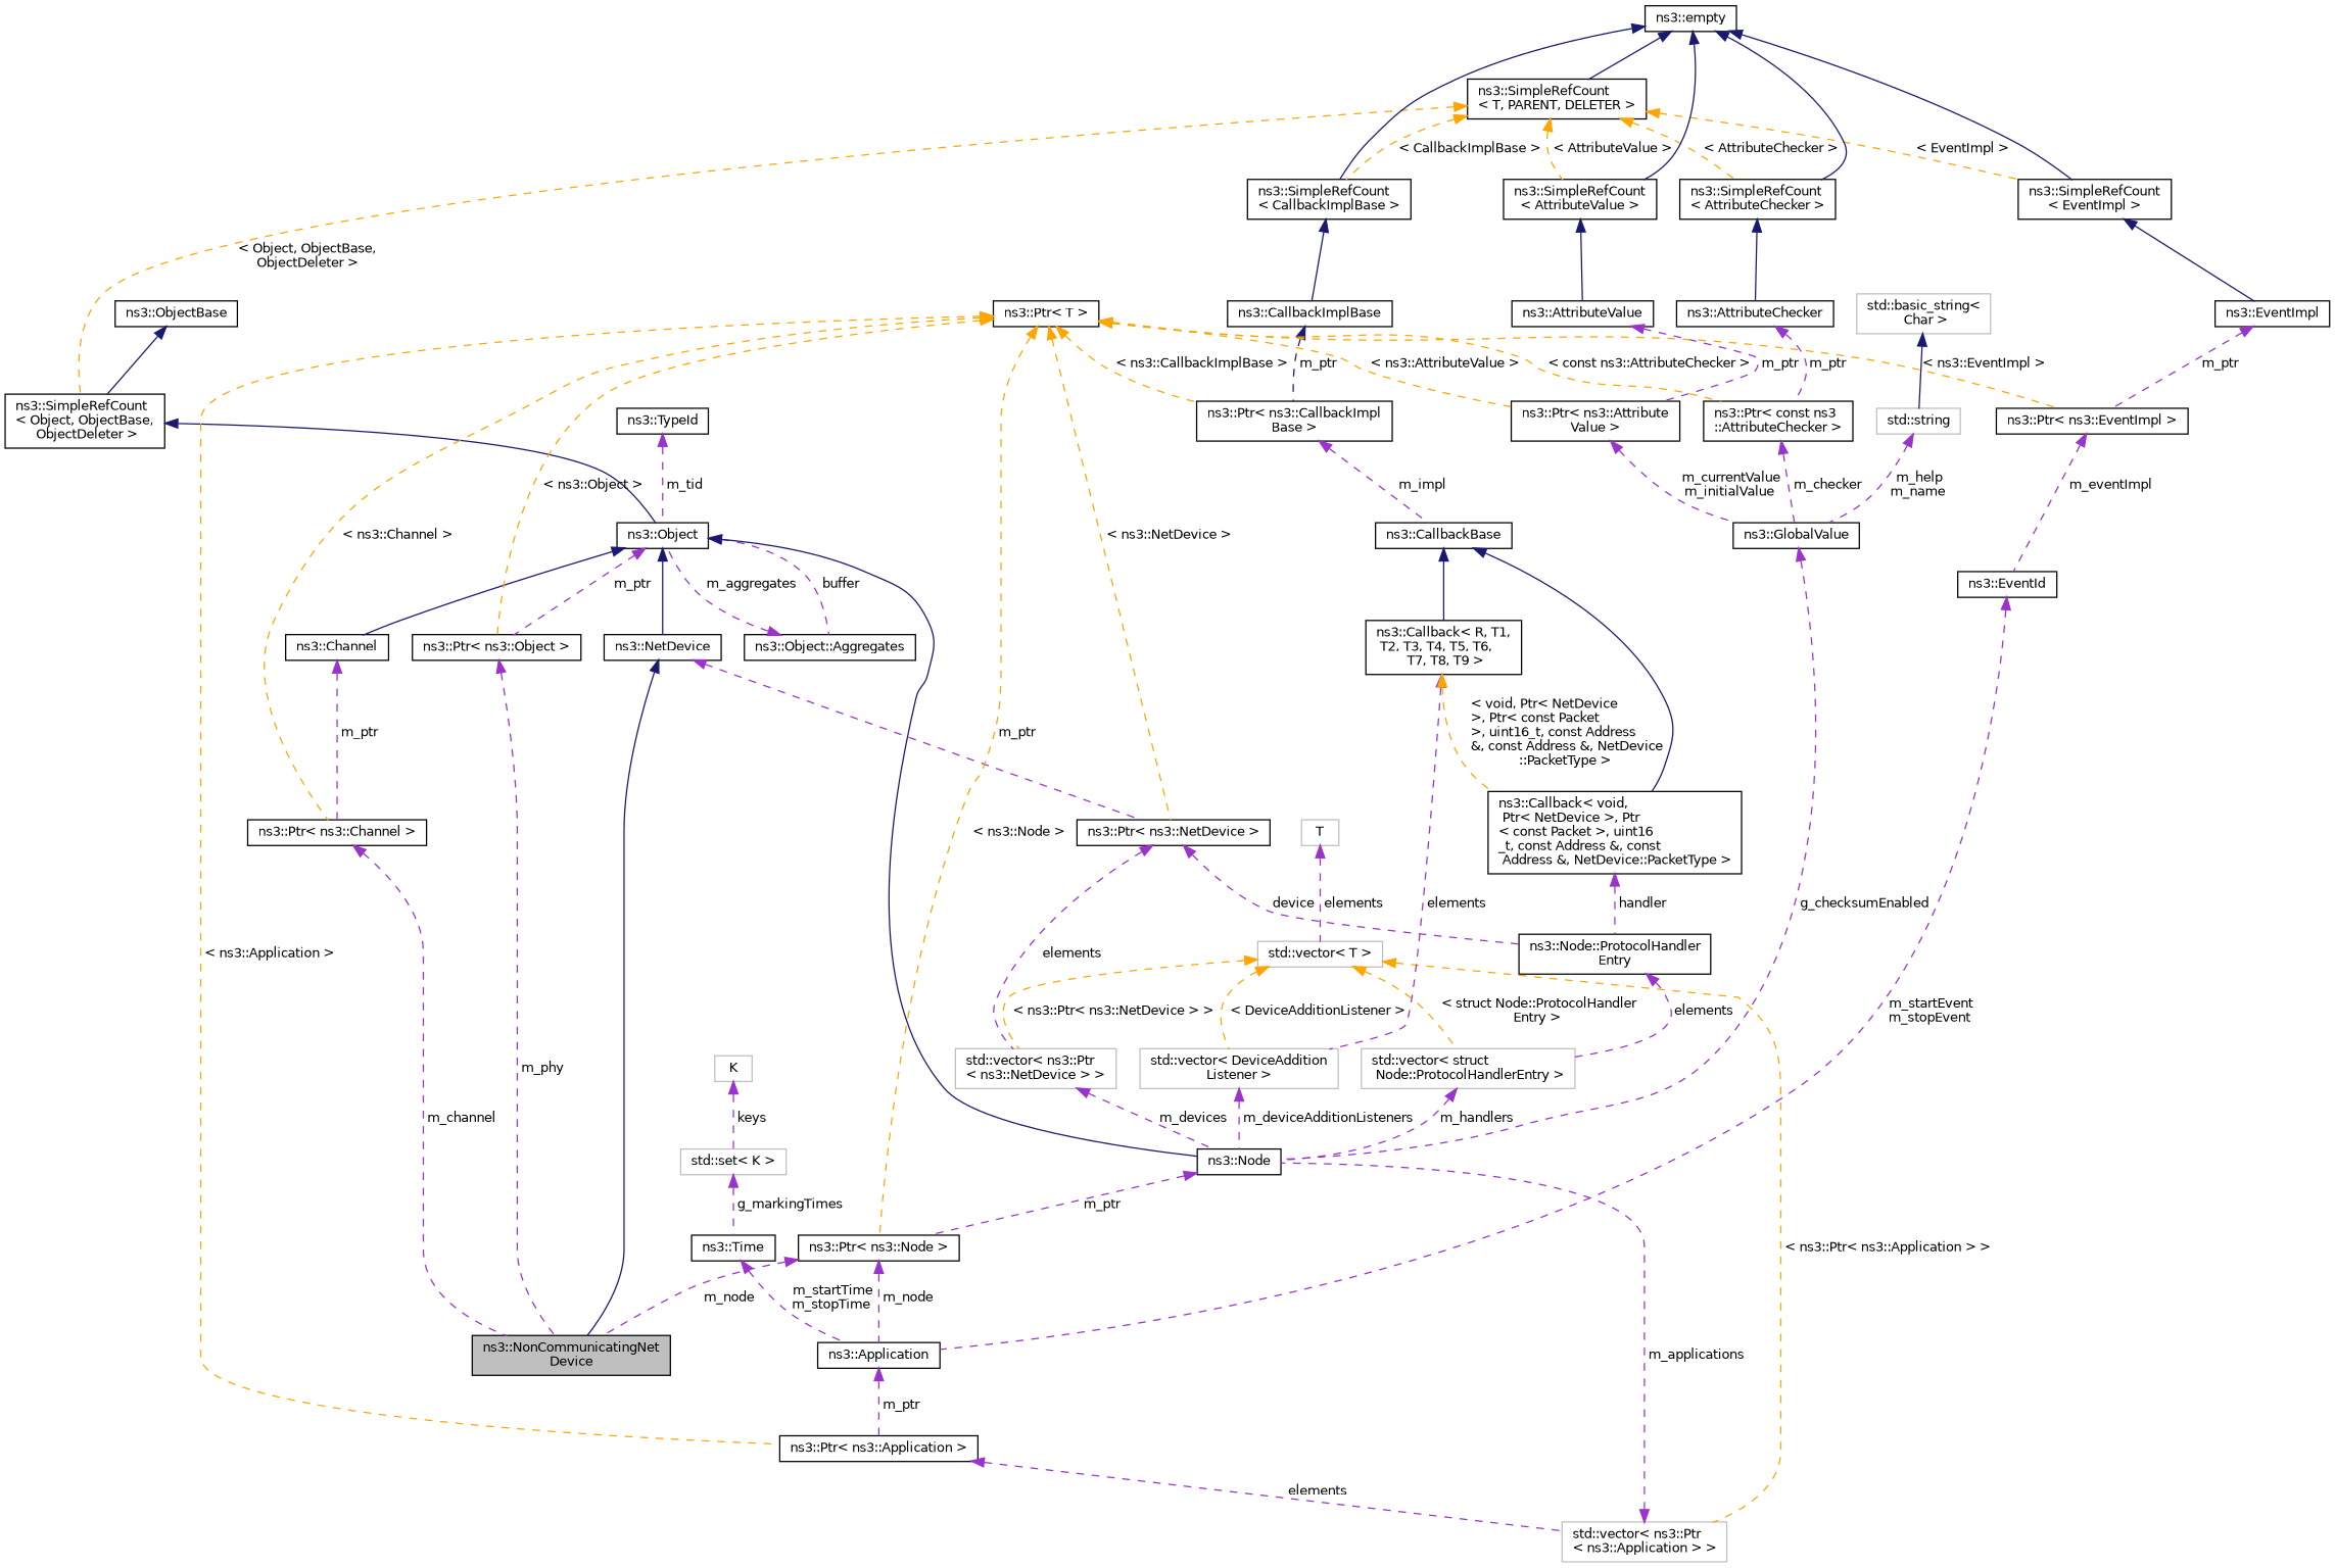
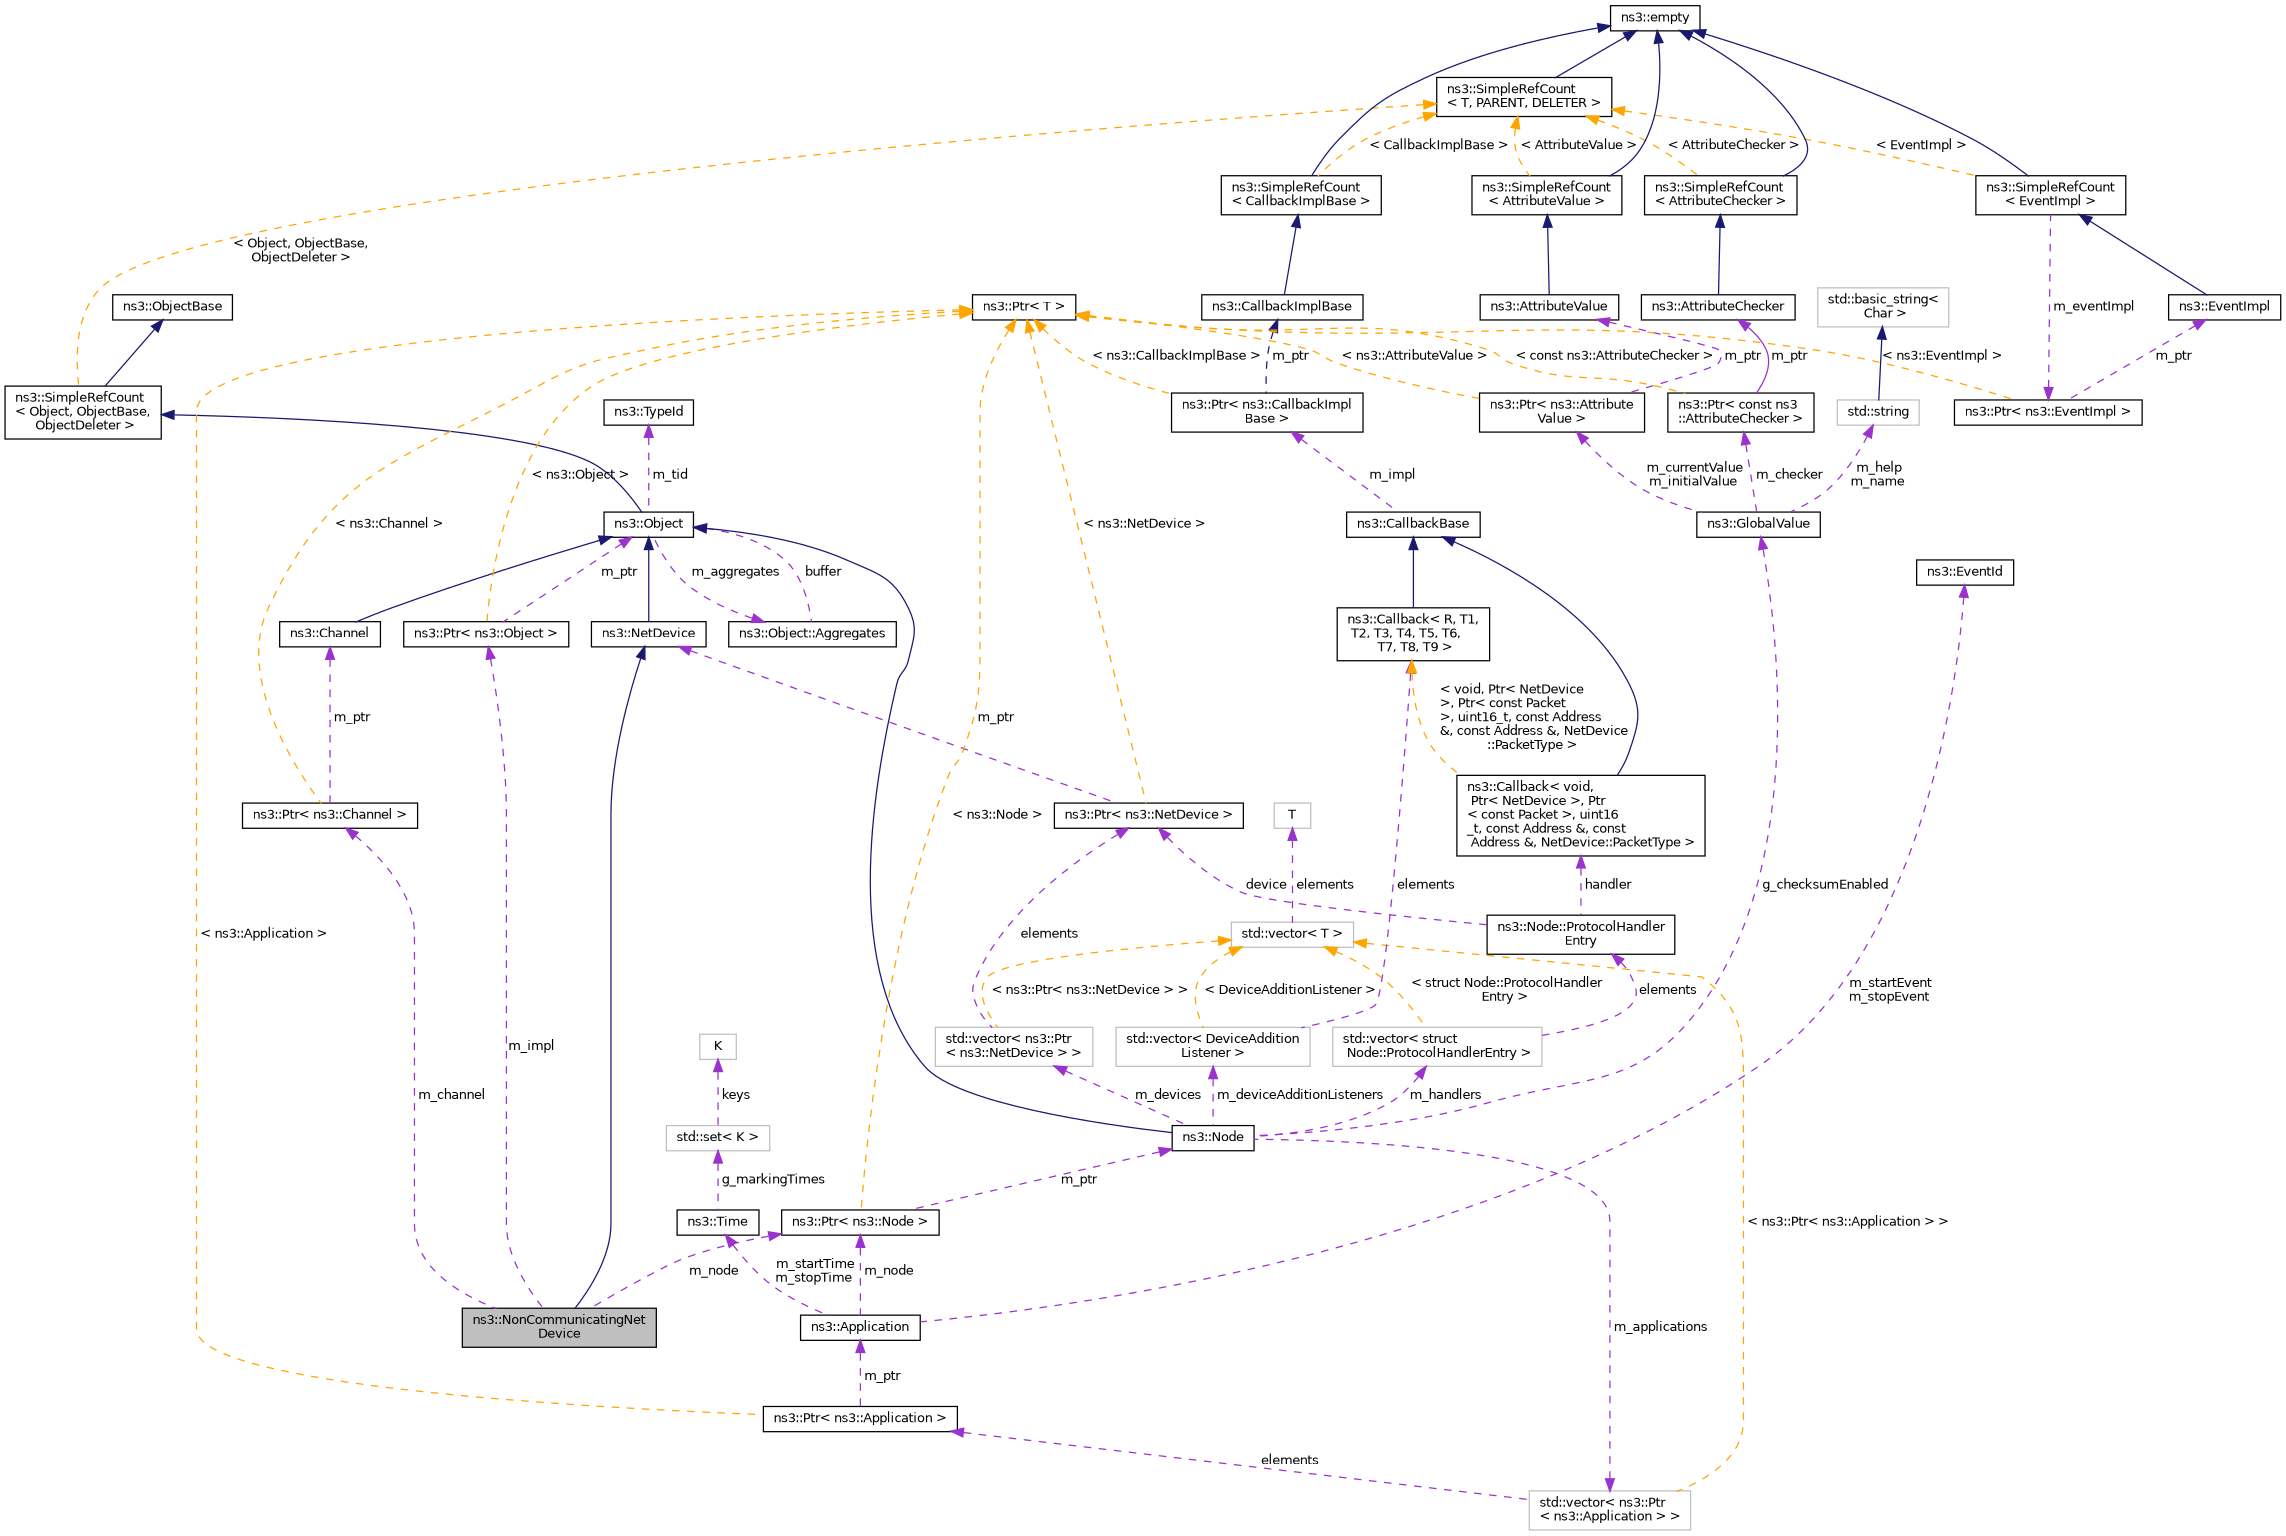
  digraph {
    rankdir=TB
    node [color=black fillcolor=white fontname=Helvetica fontsize=10 shape=record style=filled]
    edge [color=darkorchid3 dir=back fontname=Helvetica fontsize=10 labelfontname=Helvetica labelfontsize=10 style=dashed]
    n1 [fillcolor=grey75 fontcolor=black height=0.2 label="ns3::NonCommunicatingNet\lDevice" width=0.4]
    n2 [height=0.2 label="ns3::NetDevice" width=0.4]
    n3 [height=0.2 label="ns3::Ptr\< ns3::NetDevice \>" width=0.4]
    n4 [color=grey75 height=0.2 label="std::vector\< ns3::Ptr\l\< ns3::NetDevice \> \>" width=0.4]
    n5 [height=0.2 label="ns3::Node::ProtocolHandler\lEntry" width=0.4]
    n6 [height=0.2 label="ns3::Object" width=0.4]
    n7 [height=0.2 label="ns3::Object::Aggregates" width=0.4]
    n8 [height=0.2 label="ns3::Node" width=0.4]
    n9 [height=0.2 label="ns3::Ptr\< ns3::Object \>" width=0.4]
    n10 [height=0.2 label="ns3::Channel" width=0.4]
    n11 [height=0.2 label="ns3::Ptr\< ns3::Node \>" width=0.4]
    n12 [height=0.2 label="ns3::Application" width=0.4]
    n13 [height=0.2 label="ns3::Ptr\< ns3::Application \>" width=0.4]
    n14 [height=0.2 label="ns3::Ptr\< ns3::Channel \>" width=0.4]
    n15 [height=0.2 label="ns3::SimpleRefCount\l\< Object, ObjectBase,\l ObjectDeleter \>" width=0.4]
    n16 [height=0.2 label="ns3::ObjectBase" width=0.4]
    n17 [height=0.2 label="ns3::SimpleRefCount\l\< T, PARENT, DELETER \>" width=0.4]
    n18 [height=0.2 label="ns3::SimpleRefCount\l\< EventImpl \>" width=0.4]
    n19 [height=0.2 label="ns3::SimpleRefCount\l\< AttributeValue \>" width=0.4]
    n20 [height=0.2 label="ns3::SimpleRefCount\l\< AttributeChecker \>" width=0.4]
    n21 [height=0.2 label="ns3::SimpleRefCount\l\< CallbackImplBase \>" width=0.4]
    n22 [height=0.2 label="ns3::EventImpl" width=0.4]
    n23 [height=0.2 label="ns3::AttributeValue" width=0.4]
    n24 [height=0.2 label="ns3::AttributeChecker" width=0.4]
    n25 [height=0.2 label="ns3::CallbackImplBase" width=0.4]
    n26 [height=0.2 label="ns3::empty" width=0.4]
    n27 [height=0.2 label="ns3::TypeId" width=0.4]
    n28 [color=grey75 height=0.2 label="std::vector\< ns3::Ptr\l\< ns3::Application \> \>" width=0.4]
    n29 [height=0.2 label="ns3::EventId" width=0.4]
    n30 [height=0.2 label="ns3::Ptr\< ns3::EventImpl \>" width=0.4]
    n31 [height=0.2 label="ns3::Ptr\< T \>" width=0.4]
    n32 [height=0.2 label="ns3::Ptr\< ns3::Attribute\lValue \>" width=0.4]
    n33 [height=0.2 label="ns3::Ptr\< const ns3\l::AttributeChecker \>" width=0.4]
    n34 [height=0.2 label="ns3::Ptr\< ns3::CallbackImpl\lBase \>" width=0.4]
    n35 [height=0.2 label="ns3::GlobalValue" width=0.4]
    n36 [height=0.2 label="ns3::CallbackBase" width=0.4]
    n37 [height=0.2 label="ns3::Time" width=0.4]
    n38 [color=grey75 height=0.2 label="std::set\< K \>" width=0.4]
    n39 [color=grey75 height=0.2 label=K width=0.4]
    n40 [color=grey75 height=0.2 label="std::vector\< T \>" width=0.4]
    n41 [color=grey75 height=0.2 label="std::vector\< struct\l Node::ProtocolHandlerEntry \>" width=0.4]
    n42 [color=grey75 height=0.2 label="std::vector\< DeviceAddition\lListener \>" width=0.4]
    n43 [color=grey75 height=0.2 label=T width=0.4]
    n44 [color=grey75 height=0.2 label="std::string" width=0.4]
    n45 [color=grey75 height=0.2 label="std::basic_string\<\l Char \>" width=0.4]
    n46 [height=0.2 label="ns3::Callback\< void,\l Ptr\< NetDevice \>, Ptr\l\< const Packet \>, uint16\l_t, const Address &, const\l Address &, NetDevice::PacketType \>" width=0.4]
    n47 [height=0.2 label="ns3::Callback\< R, T1,\l T2, T3, T4, T5, T6,\l T7, T8, T9 \>" width=0.4]
    n2 -> n1 [color=midnightblue style=solid]
    n2 -> n3 [label=" m_ptr"]
    n3 -> n4 [label=" elements"]
    n3 -> n5 [label=" device"]
    n4 -> n8 [label=" m_devices"]
    n5 -> n41 [label=" elements"]
    n6 -> n2 [color=midnightblue style=solid]
    n6 -> n7 [label=" buffer"]
    n6 -> n8 [color=midnightblue style=solid]
    n6 -> n9 [label=" m_ptr"]
    n6 -> n10 [color=midnightblue style=solid]
    n7 -> n6 [label=" m_aggregates"]
    n8 -> n11 [label=" m_ptr"]
-   n9 -> n1 [label=" m_phy"]
+   n9 -> n1 [label=" m_impl"]
    n10 -> n14 [label=" m_ptr"]
    n11 -> n1 [label=" m_node"]
    n11 -> n12 [label=" m_node"]
    n12 -> n13 [label=" m_ptr"]
    n13 -> n28 [label=" elements"]
    n14 -> n1 [label=" m_channel"]
    n15 -> n6 [color=midnightblue style=solid]
    n16 -> n15 [color=midnightblue style=solid]
    n17 -> n15 [color=orange label=" \< Object, ObjectBase,\l ObjectDeleter \>"]
    n17 -> n18 [color=orange label=" \< EventImpl \>"]
    n17 -> n19 [color=orange label=" \< AttributeValue \>"]
    n17 -> n20 [color=orange label=" \< AttributeChecker \>"]
    n17 -> n21 [color=orange label=" \< CallbackImplBase \>"]
    n18 -> n22 [color=midnightblue style=solid]
    n19 -> n23 [color=midnightblue style=solid]
    n20 -> n24 [color=midnightblue style=solid]
    n21 -> n25 [color=midnightblue style=solid]
    n22 -> n30 [label=" m_ptr"]
    n23 -> n32 [label=" m_ptr"]
-   n24 -> n33 [label=" m_ptr"]
+   n24 -> n33 [label=" m_ptr" style=solid]
    n25 -> n34 [color=midnightblue label=" m_ptr"]
    n26 -> n17 [color=midnightblue style=solid]
    n26 -> n18 [color=midnightblue style=solid]
    n26 -> n19 [color=midnightblue style=solid]
    n26 -> n20 [color=midnightblue style=solid]
    n26 -> n21 [color=midnightblue style=solid]
    n27 -> n6 [label=" m_tid"]
    n28 -> n8 [label=" m_applications"]
    n29 -> n12 [label=" m_startEvent\nm_stopEvent"]
-   n30 -> n29 [label=" m_eventImpl"]
+   n30 -> n18 [label=" m_eventImpl"]
    n31 -> n3 [color=orange label=" \< ns3::NetDevice \>"]
    n31 -> n9 [color=orange label=" \< ns3::Object \>"]
    n31 -> n11 [color=orange label=" \< ns3::Node \>"]
    n31 -> n13 [color=orange label=" \< ns3::Application \>"]
    n31 -> n14 [color=orange label=" \< ns3::Channel \>"]
    n31 -> n30 [color=orange label=" \< ns3::EventImpl \>"]
    n31 -> n32 [color=orange label=" \< ns3::AttributeValue \>"]
    n31 -> n33 [color=orange label=" \< const ns3::AttributeChecker \>"]
    n31 -> n34 [color=orange label=" \< ns3::CallbackImplBase \>"]
    n32 -> n35 [label=" m_currentValue\nm_initialValue"]
    n33 -> n35 [label=" m_checker"]
    n34 -> n36 [label=" m_impl"]
    n35 -> n8 [label=" g_checksumEnabled"]
    n36 -> n46 [color=midnightblue style=solid]
    n36 -> n47 [color=midnightblue style=solid]
    n37 -> n12 [label=" m_startTime\nm_stopTime"]
    n38 -> n37 [label=" g_markingTimes"]
    n39 -> n38 [label=" keys"]
    n40 -> n4 [color=orange label=" \< ns3::Ptr\< ns3::NetDevice \> \>"]
    n40 -> n28 [color=orange label=" \< ns3::Ptr\< ns3::Application \> \>"]
    n40 -> n41 [color=orange label=" \< struct Node::ProtocolHandler\lEntry \>"]
    n40 -> n42 [color=orange label=" \< DeviceAdditionListener \>"]
    n41 -> n8 [label=" m_handlers"]
    n42 -> n8 [label=" m_deviceAdditionListeners"]
    n43 -> n40 [label=" elements"]
    n44 -> n35 [label=" m_help\nm_name"]
    n45 -> n44 [color=midnightblue style=solid]
    n46 -> n5 [label=" handler"]
    n47 -> n42 [label=" elements"]
    n47 -> n46 [color=orange label=" \< void, Ptr\< NetDevice\l \>, Ptr\< const Packet\l \>, uint16_t, const Address\l &, const Address &, NetDevice\l::PacketType \>"]
  }
